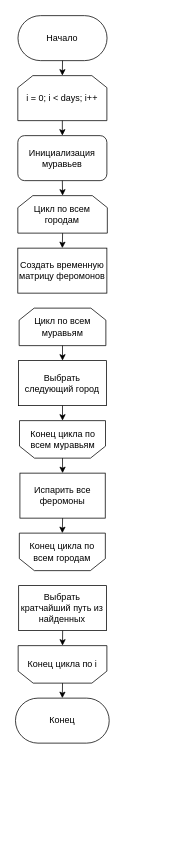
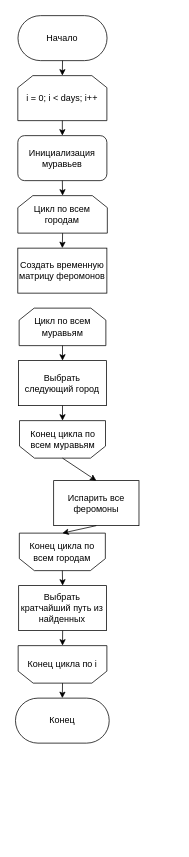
  <mxCell id="0" />
  <mxCell id="1" parent="0" />
  <mxCell id="2" value="Начало" style="rounded=1;whiteSpace=wrap;html=1;arcSize=50;" parent="1" vertex="1"><mxGeometry x="23.48" y="20" width="118.75" height="60" as="geometry" /></mxCell>
  <mxCell id="3" value="i = 0; i &amp;lt; days; i++" style="shape=loopLimit;whiteSpace=wrap;html=1;" parent="1" vertex="1"><mxGeometry x="23.25" y="100" width="118.75" height="60" as="geometry" /></mxCell>
  <mxCell id="4" value="Конец" style="rounded=1;whiteSpace=wrap;html=1;arcSize=50;" parent="1" vertex="1"><mxGeometry x="20.13" y="930" width="124.99" height="60" as="geometry" /></mxCell>
  <mxCell id="5" value="Цикл по всем городам" style="shape=loopLimit;whiteSpace=wrap;html=1;" parent="1" vertex="1"><mxGeometry x="23.25" y="260" width="119.37" height="50" as="geometry" /></mxCell>
  <mxCell id="6" value="Создать временную матрицу феромонов" style="rounded=0;whiteSpace=wrap;html=1;" parent="1" vertex="1"><mxGeometry x="23.25" y="330" width="118.75" height="60" as="geometry" /></mxCell>
  <mxCell id="7" value="Цикл по всем муравьям" style="shape=loopLimit;whiteSpace=wrap;html=1;" parent="1" vertex="1"><mxGeometry x="25.04" y="410" width="115.62" height="50" as="geometry" /></mxCell>
  <mxCell id="8" value="Конец цикла по всем муравьям" style="shape=loopLimit;whiteSpace=wrap;html=1;direction=west;" parent="1" vertex="1"><mxGeometry x="25.5" y="560" width="114.68" height="50" as="geometry" /></mxCell>
- <mxCell id="9" value="Испарить все феромоны" style="rounded=0;whiteSpace=wrap;html=1;" parent="1" vertex="1"><mxGeometry x="26.07" y="630" width="113.74" height="60" as="geometry" /></mxCell>
+ <mxCell id="9" value="Испарить все феромоны" style="rounded=0;whiteSpace=wrap;html=1;" parent="1" vertex="1"><mxGeometry x="71.07" y="640" width="113.74" height="60" as="geometry" /></mxCell>
  <mxCell id="10" value="Конец цикла по всем городам" style="shape=loopLimit;whiteSpace=wrap;html=1;direction=west;" parent="1" vertex="1"><mxGeometry x="25.29" y="710" width="114.68" height="50" as="geometry" /></mxCell>
  <mxCell id="11" value="Выбрать кратчайший путь из найденных" style="rounded=0;whiteSpace=wrap;html=1;" parent="1" vertex="1"><mxGeometry x="24.4" y="780" width="117.19" height="60" as="geometry" /></mxCell>
  <mxCell id="12" value="Конец цикла по i" style="shape=loopLimit;whiteSpace=wrap;html=1;direction=west;" parent="1" vertex="1"><mxGeometry x="23.72" y="860" width="118.28" height="50" as="geometry" /></mxCell>
  <mxCell id="13" style="edgeStyle=orthogonalEdgeStyle;rounded=0;orthogonalLoop=1;jettySize=auto;html=1;exitX=1;exitY=0.5;exitDx=0;exitDy=0;" parent="1" edge="1"><mxGeometry relative="1" as="geometry"><mxPoint x="230" y="1120" as="sourcePoint" /><mxPoint x="230" y="1120" as="targetPoint" /></mxGeometry></mxCell>
  <mxCell id="14" value="Выбрать следующий город&lt;br&gt;" style="rounded=0;whiteSpace=wrap;html=1;" vertex="1" parent="1"><mxGeometry x="24.1" y="480" width="117.49" height="60" as="geometry" /></mxCell>
  <mxCell id="15" value="Инициализация муравьев" style="whiteSpace=wrap;html=1;rounded=1;" vertex="1" parent="1"><mxGeometry x="23.25" y="180" width="118.75" height="60" as="geometry" /></mxCell>
  <mxCell id="16" value="" style="endArrow=classic;html=1;rounded=0;exitX=0.5;exitY=1;exitDx=0;exitDy=0;entryX=0.5;entryY=0;entryDx=0;entryDy=0;" edge="1" parent="1" source="2" target="3"><mxGeometry width="50" height="50" relative="1" as="geometry"><mxPoint x="172" y="130" as="sourcePoint" /><mxPoint x="222" y="80" as="targetPoint" /></mxGeometry></mxCell>
  <mxCell id="17" value="" style="endArrow=classic;html=1;rounded=0;exitX=0.5;exitY=1;exitDx=0;exitDy=0;entryX=0.5;entryY=0;entryDx=0;entryDy=0;" edge="1" parent="1" source="3" target="15"><mxGeometry width="50" height="50" relative="1" as="geometry"><mxPoint x="172" y="160" as="sourcePoint" /><mxPoint x="222" y="110" as="targetPoint" /></mxGeometry></mxCell>
  <mxCell id="18" value="" style="endArrow=classic;html=1;rounded=0;exitX=0.5;exitY=1;exitDx=0;exitDy=0;entryX=0.5;entryY=0;entryDx=0;entryDy=0;" edge="1" parent="1" source="15" target="5"><mxGeometry width="50" height="50" relative="1" as="geometry"><mxPoint x="212" y="290" as="sourcePoint" /><mxPoint x="262" y="240" as="targetPoint" /></mxGeometry></mxCell>
  <mxCell id="19" value="" style="endArrow=classic;html=1;rounded=0;exitX=0.5;exitY=1;exitDx=0;exitDy=0;entryX=0.5;entryY=0;entryDx=0;entryDy=0;" edge="1" parent="1" source="5" target="6"><mxGeometry width="50" height="50" relative="1" as="geometry"><mxPoint x="202" y="340" as="sourcePoint" /><mxPoint x="252" y="290" as="targetPoint" /></mxGeometry></mxCell>
  <mxCell id="20" value="" style="endArrow=classic;html=1;rounded=0;exitX=0.5;exitY=1;exitDx=0;exitDy=0;entryX=0.5;entryY=0;entryDx=0;entryDy=0;" edge="1" parent="1" source="7" target="14"><mxGeometry width="50" height="50" relative="1" as="geometry"><mxPoint x="232" y="500" as="sourcePoint" /><mxPoint x="282" y="450" as="targetPoint" /></mxGeometry></mxCell>
  <mxCell id="21" value="" style="endArrow=classic;html=1;rounded=0;exitX=0.5;exitY=1;exitDx=0;exitDy=0;entryX=0.5;entryY=1;entryDx=0;entryDy=0;" edge="1" parent="1" source="14" target="8"><mxGeometry width="50" height="50" relative="1" as="geometry"><mxPoint x="252" y="570" as="sourcePoint" /><mxPoint x="302" y="520" as="targetPoint" /></mxGeometry></mxCell>
  <mxCell id="22" value="" style="endArrow=classic;html=1;rounded=0;exitX=0.5;exitY=0;exitDx=0;exitDy=0;entryX=0.5;entryY=0;entryDx=0;entryDy=0;" edge="1" parent="1" source="8" target="9"><mxGeometry width="50" height="50" relative="1" as="geometry"><mxPoint x="232" y="610" as="sourcePoint" /><mxPoint x="282" y="560" as="targetPoint" /></mxGeometry></mxCell>
  <mxCell id="23" value="" style="endArrow=classic;html=1;rounded=0;exitX=0.5;exitY=1;exitDx=0;exitDy=0;entryX=0.5;entryY=1;entryDx=0;entryDy=0;" edge="1" parent="1" source="9" target="10"><mxGeometry width="50" height="50" relative="1" as="geometry"><mxPoint x="202" y="690" as="sourcePoint" /><mxPoint x="252" y="640" as="targetPoint" /></mxGeometry></mxCell>
+ <mxCell id="24" value="" style="endArrow=classic;html=1;rounded=0;exitX=0.5;exitY=0;exitDx=0;exitDy=0;entryX=0.5;entryY=0;entryDx=0;entryDy=0;" edge="1" parent="1" source="10" target="11"><mxGeometry width="50" height="50" relative="1" as="geometry"><mxPoint x="302" y="770" as="sourcePoint" /><mxPoint x="352" y="720" as="targetPoint" /></mxGeometry></mxCell>
  <mxCell id="25" value="" style="endArrow=classic;html=1;rounded=0;exitX=0.5;exitY=1;exitDx=0;exitDy=0;entryX=0.5;entryY=1;entryDx=0;entryDy=0;" edge="1" parent="1" source="11" target="12"><mxGeometry width="50" height="50" relative="1" as="geometry"><mxPoint x="112" y="860" as="sourcePoint" /><mxPoint x="312" y="840" as="targetPoint" /></mxGeometry></mxCell>
  <mxCell id="26" value="" style="endArrow=classic;html=1;rounded=0;exitX=0.5;exitY=0;exitDx=0;exitDy=0;entryX=0.5;entryY=0;entryDx=0;entryDy=0;" edge="1" parent="1" source="12" target="4"><mxGeometry width="50" height="50" relative="1" as="geometry"><mxPoint x="202" y="970" as="sourcePoint" /><mxPoint x="252" y="920" as="targetPoint" /></mxGeometry></mxCell>
